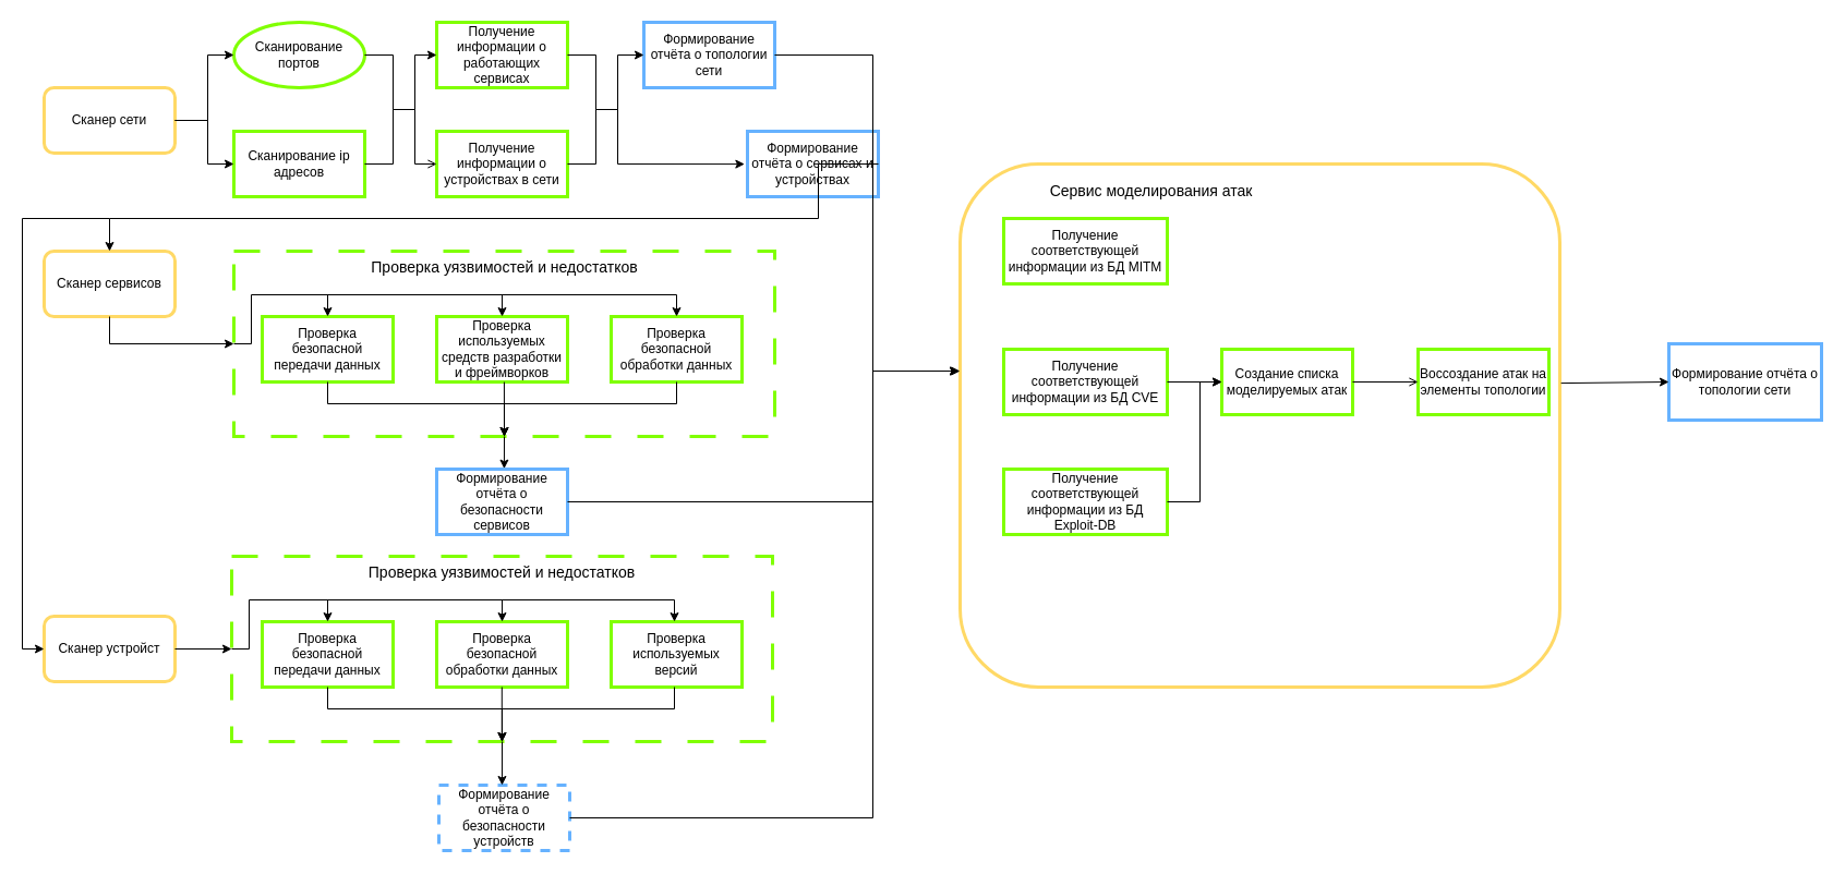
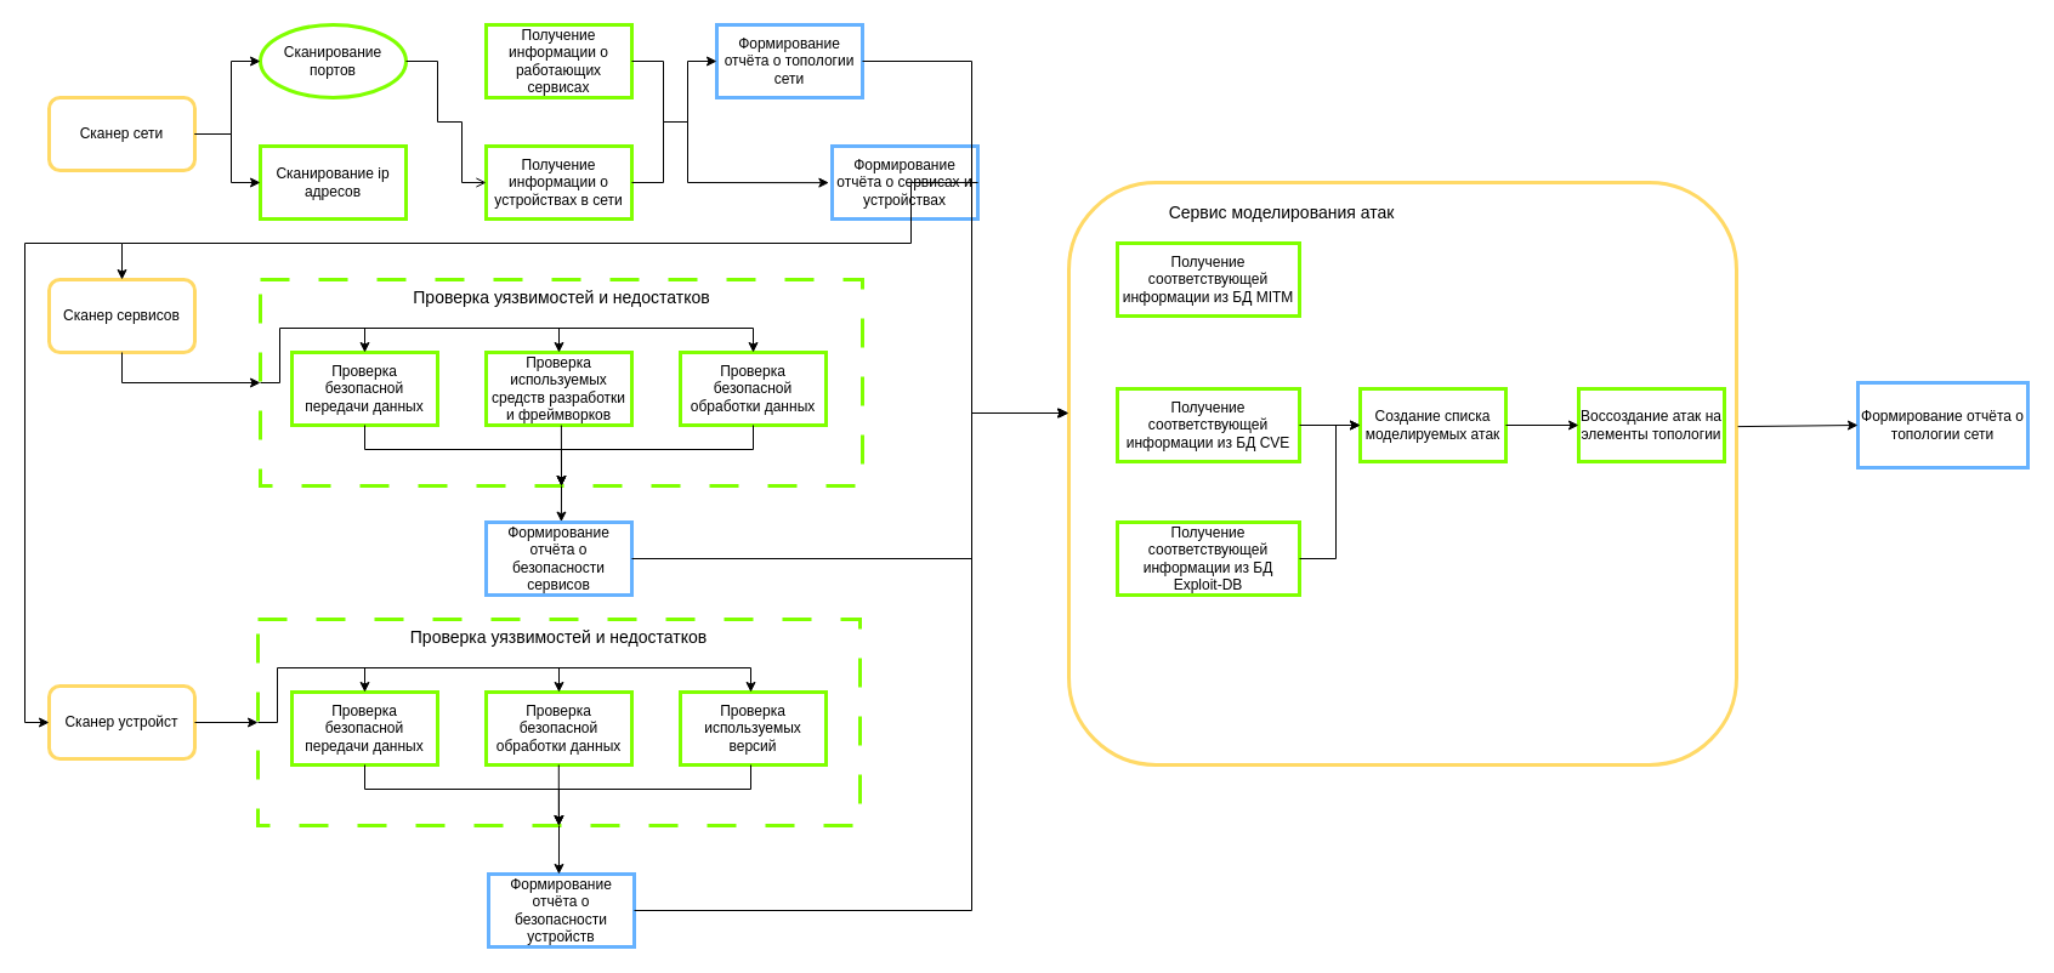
  <mxCell id="0" />
  <mxCell id="1" parent="0" />
  <mxCell id="2" value="" style="rounded=0;whiteSpace=wrap;html=1;dashed=1;dashPattern=8 8;strokeColor=#80FF00;strokeWidth=3;" vertex="1" parent="1"><mxGeometry x="214" y="230" width="496" height="170" as="geometry" /></mxCell>
  <mxCell id="3" value="" style="rounded=1;whiteSpace=wrap;html=1;strokeColor=#FFD966;strokeWidth=3;" vertex="1" parent="1"><mxGeometry x="880" y="150" width="550" height="480" as="geometry" /></mxCell>
  <mxCell id="4" value="Сканер сети " style="rounded=1;whiteSpace=wrap;html=1;strokeColor=#FFD966;strokeWidth=3;" vertex="1" parent="1"><mxGeometry x="40" y="80" width="120" height="60" as="geometry" /></mxCell>
  <mxCell id="5" value="Сканер сервисов " style="rounded=1;whiteSpace=wrap;html=1;strokeColor=#FFD966;strokeWidth=3;" vertex="1" parent="1"><mxGeometry x="40" y="230" width="120" height="60" as="geometry" /></mxCell>
  <mxCell id="6" value="Сканер устройст" style="rounded=1;whiteSpace=wrap;html=1;strokeColor=#FFD966;strokeWidth=3;" vertex="1" parent="1"><mxGeometry x="40" y="565" width="120" height="60" as="geometry" /></mxCell>
  <mxCell id="7" value="&lt;font style=&quot;font-size: 14px;&quot;&gt;Сервис моделирования атак&lt;/font&gt;" style="text;html=1;align=center;verticalAlign=middle;whiteSpace=wrap;rounded=0;" vertex="1" parent="1"><mxGeometry x="961" y="160" width="189" height="30" as="geometry" /></mxCell>
  <mxCell id="8" value="Сканирование портов" style="ellipse;whiteSpace=wrap;html=1;strokeColor=#80FF00;strokeWidth=3;" vertex="1" parent="1"><mxGeometry x="214" y="20" width="120" height="60" as="geometry" /></mxCell>
  <mxCell id="9" value="Сканирование ip адресов " style="rounded=0;whiteSpace=wrap;html=1;strokeColor=#80FF00;strokeWidth=3;" vertex="1" parent="1"><mxGeometry x="214" y="120" width="120" height="60" as="geometry" /></mxCell>
  <mxCell id="10" value="Получение информации о работающих сервисах" style="rounded=0;whiteSpace=wrap;html=1;strokeColor=#80FF00;strokeWidth=3;" vertex="1" parent="1"><mxGeometry x="400" y="20" width="120" height="60" as="geometry" /></mxCell>
  <mxCell id="11" value="Получение информации о устройствах в сети " style="rounded=0;whiteSpace=wrap;html=1;strokeColor=#80FF00;strokeWidth=3;" vertex="1" parent="1"><mxGeometry x="400" y="120" width="120" height="60" as="geometry" /></mxCell>
  <mxCell id="12" value="Формирование отчёта о топологии сети " style="rounded=0;whiteSpace=wrap;html=1;strokeColor=#66B2FF;strokeWidth=3;" vertex="1" parent="1"><mxGeometry x="590" y="20" width="120" height="60" as="geometry" /></mxCell>
  <mxCell id="13" value="Формирование отчёта о сервисах и устройствах " style="rounded=0;whiteSpace=wrap;html=1;strokeWidth=3;strokeColor=#66B2FF;" vertex="1" parent="1"><mxGeometry x="685" y="120" width="120" height="60" as="geometry" /></mxCell>
  <mxCell id="14" value="" style="endArrow=classic;html=1;rounded=0;entryX=0;entryY=0.5;entryDx=0;entryDy=0;" edge="1" parent="1" target="8"><mxGeometry width="50" height="50" relative="1" as="geometry"><mxPoint x="160" y="110" as="sourcePoint" /><mxPoint x="210" y="60" as="targetPoint" /><Array as="points"><mxPoint x="190" y="110" /><mxPoint x="190" y="50" /></Array></mxGeometry></mxCell>
  <mxCell id="15" value="" style="endArrow=classic;html=1;rounded=0;exitX=1;exitY=0.5;exitDx=0;exitDy=0;entryX=0;entryY=0.5;entryDx=0;entryDy=0;" edge="1" parent="1" source="4" target="9"><mxGeometry width="50" height="50" relative="1" as="geometry"><mxPoint x="190" y="180" as="sourcePoint" /><mxPoint x="240" y="130" as="targetPoint" /><Array as="points"><mxPoint x="190" y="110" /><mxPoint x="190" y="150" /></Array></mxGeometry></mxCell>
  <mxCell id="16" value="" style="endArrow=open;html=1;rounded=0;exitX=1;exitY=0.5;exitDx=0;exitDy=0;entryX=0;entryY=0.5;entryDx=0;entryDy=0;" edge="1" parent="1" source="8" target="11"><mxGeometry width="50" height="50" relative="1" as="geometry"><mxPoint x="340" y="60" as="sourcePoint" /><mxPoint x="390" y="10" as="targetPoint" /><Array as="points"><mxPoint x="360" y="50" /><mxPoint x="360" y="100" /><mxPoint x="380" y="100" /><mxPoint x="380" y="150" /></Array></mxGeometry></mxCell>
- <mxCell id="17" value="" style="endArrow=classic;html=1;rounded=0;exitX=1;exitY=0.5;exitDx=0;exitDy=0;entryX=0;entryY=0.5;entryDx=0;entryDy=0;" edge="1" parent="1" source="9" target="10"><mxGeometry width="50" height="50" relative="1" as="geometry"><mxPoint x="340" y="150" as="sourcePoint" /><mxPoint x="390" y="100" as="targetPoint" /><Array as="points"><mxPoint x="360" y="150" /><mxPoint x="360" y="100" /><mxPoint x="380" y="100" /><mxPoint x="380" y="50" /></Array></mxGeometry></mxCell>
  <mxCell id="18" value="" style="endArrow=classic;html=1;rounded=0;exitX=1;exitY=0.5;exitDx=0;exitDy=0;entryX=0;entryY=0.5;entryDx=0;entryDy=0;entryPerimeter=0;" edge="1" parent="1" target="12"><mxGeometry width="50" height="50" relative="1" as="geometry"><mxPoint x="520" y="150" as="sourcePoint" /><mxPoint x="586" y="50" as="targetPoint" /><Array as="points"><mxPoint x="546" y="150" /><mxPoint x="546" y="100" /><mxPoint x="566" y="100" /><mxPoint x="566" y="50" /></Array></mxGeometry></mxCell>
  <mxCell id="19" value="" style="endArrow=classic;html=1;rounded=0;exitX=1;exitY=0.5;exitDx=0;exitDy=0;entryX=-0.022;entryY=0.502;entryDx=0;entryDy=0;entryPerimeter=0;" edge="1" parent="1" target="13"><mxGeometry width="50" height="50" relative="1" as="geometry"><mxPoint x="520" y="50" as="sourcePoint" /><mxPoint x="586" y="150" as="targetPoint" /><Array as="points"><mxPoint x="546" y="50" /><mxPoint x="546" y="100" /><mxPoint x="566" y="100" /><mxPoint x="566" y="150" /></Array></mxGeometry></mxCell>
  <mxCell id="20" value="" style="endArrow=classic;html=1;rounded=0;exitX=1;exitY=0.5;exitDx=0;exitDy=0;entryX=0.5;entryY=0;entryDx=0;entryDy=0;" edge="1" parent="1" source="13" target="5"><mxGeometry width="50" height="50" relative="1" as="geometry"><mxPoint x="760" y="150" as="sourcePoint" /><mxPoint x="810" y="100" as="targetPoint" /><Array as="points"><mxPoint x="750" y="150" /><mxPoint x="750" y="200" /><mxPoint x="100" y="200" /></Array></mxGeometry></mxCell>
  <mxCell id="21" value="Проверка используемых средств разработки и фреймворков" style="rounded=0;whiteSpace=wrap;html=1;strokeColor=#80FF00;strokeWidth=3;" vertex="1" parent="1"><mxGeometry x="400" y="290" width="120" height="60" as="geometry" /></mxCell>
  <mxCell id="22" value="Проверка безопасной обработки данных" style="rounded=0;whiteSpace=wrap;html=1;strokeColor=#80FF00;strokeWidth=3;" vertex="1" parent="1"><mxGeometry x="560" y="290" width="120" height="60" as="geometry" /></mxCell>
  <mxCell id="23" value="Проверка безопасной передачи данных" style="rounded=0;whiteSpace=wrap;html=1;strokeWidth=3;strokeColor=#80FF00;" vertex="1" parent="1"><mxGeometry x="240" y="290" width="120" height="60" as="geometry" /></mxCell>
  <mxCell id="24" value="&lt;font style=&quot;font-size: 14px;&quot;&gt;Проверка уязвимостей и недостатков&lt;/font&gt;" style="text;html=1;align=center;verticalAlign=middle;whiteSpace=wrap;rounded=0;" vertex="1" parent="1"><mxGeometry x="330.5" y="230" width="263" height="30" as="geometry" /></mxCell>
  <mxCell id="25" value="" style="endArrow=classic;html=1;rounded=0;exitX=0.5;exitY=1;exitDx=0;exitDy=0;entryX=0;entryY=0.5;entryDx=0;entryDy=0;" edge="1" parent="1" source="5" target="2"><mxGeometry width="50" height="50" relative="1" as="geometry"><mxPoint x="140" y="360" as="sourcePoint" /><mxPoint x="190" y="310" as="targetPoint" /><Array as="points"><mxPoint x="100" y="315" /></Array></mxGeometry></mxCell>
  <mxCell id="26" value="" style="endArrow=classic;html=1;rounded=0;exitX=0;exitY=0.5;exitDx=0;exitDy=0;entryX=0.5;entryY=0;entryDx=0;entryDy=0;" edge="1" parent="1" source="2" target="22"><mxGeometry width="50" height="50" relative="1" as="geometry"><mxPoint x="220" y="320" as="sourcePoint" /><mxPoint x="270" y="270" as="targetPoint" /><Array as="points"><mxPoint x="230" y="315" /><mxPoint x="230" y="270" /><mxPoint x="620" y="270" /></Array></mxGeometry></mxCell>
  <mxCell id="27" value="" style="endArrow=classic;html=1;rounded=0;entryX=0.5;entryY=0;entryDx=0;entryDy=0;" edge="1" parent="1" target="23"><mxGeometry width="50" height="50" relative="1" as="geometry"><mxPoint x="300" y="270" as="sourcePoint" /><mxPoint x="280" y="280" as="targetPoint" /></mxGeometry></mxCell>
  <mxCell id="28" value="" style="endArrow=classic;html=1;rounded=0;entryX=0.5;entryY=0;entryDx=0;entryDy=0;" edge="1" parent="1" target="21"><mxGeometry width="50" height="50" relative="1" as="geometry"><mxPoint x="460" y="270" as="sourcePoint" /><mxPoint x="520" y="270" as="targetPoint" /></mxGeometry></mxCell>
  <mxCell id="29" value="Формирование отчёта о безопасности сервисов " style="rounded=0;whiteSpace=wrap;html=1;strokeColor=#66B2FF;strokeWidth=3;" vertex="1" parent="1"><mxGeometry x="400" y="430" width="120" height="60" as="geometry" /></mxCell>
  <mxCell id="30" value="" style="endArrow=classic;html=1;rounded=0;exitX=0.5;exitY=1;exitDx=0;exitDy=0;entryX=0.5;entryY=1;entryDx=0;entryDy=0;" edge="1" parent="1" source="23" target="2"><mxGeometry width="50" height="50" relative="1" as="geometry"><mxPoint x="310" y="370" as="sourcePoint" /><mxPoint x="360" y="320" as="targetPoint" /><Array as="points"><mxPoint x="300" y="370" /><mxPoint x="462" y="370" /></Array></mxGeometry></mxCell>
  <mxCell id="31" value="" style="endArrow=classic;html=1;rounded=0;exitX=0.516;exitY=1.001;exitDx=0;exitDy=0;entryX=0.5;entryY=1;entryDx=0;entryDy=0;exitPerimeter=0;" edge="1" parent="1" source="21" target="2"><mxGeometry width="50" height="50" relative="1" as="geometry"><mxPoint x="530" y="430" as="sourcePoint" /><mxPoint x="580" y="380" as="targetPoint" /></mxGeometry></mxCell>
  <mxCell id="32" value="" style="endArrow=classic;html=1;rounded=0;exitX=0.5;exitY=1;exitDx=0;exitDy=0;entryX=0.5;entryY=1;entryDx=0;entryDy=0;" edge="1" parent="1" source="22" target="2"><mxGeometry width="50" height="50" relative="1" as="geometry"><mxPoint x="530" y="410" as="sourcePoint" /><mxPoint x="580" y="360" as="targetPoint" /><Array as="points"><mxPoint x="620" y="370" /><mxPoint x="462" y="370" /></Array></mxGeometry></mxCell>
  <mxCell id="33" value="" style="endArrow=classic;html=1;rounded=0;exitX=0.5;exitY=1;exitDx=0;exitDy=0;entryX=0.516;entryY=-0.006;entryDx=0;entryDy=0;entryPerimeter=0;" edge="1" parent="1" source="2" target="29"><mxGeometry width="50" height="50" relative="1" as="geometry"><mxPoint x="570" y="450" as="sourcePoint" /><mxPoint x="620" y="400" as="targetPoint" /></mxGeometry></mxCell>
  <mxCell id="34" value="" style="rounded=0;whiteSpace=wrap;html=1;strokeColor=#80FF00;dashed=1;dashPattern=8 8;strokeWidth=3;" vertex="1" parent="1"><mxGeometry x="212" y="510" width="496" height="170" as="geometry" /></mxCell>
  <mxCell id="35" value="&lt;font style=&quot;font-size: 14px;&quot;&gt;Проверка уязвимостей и недостатков&lt;/font&gt;" style="text;html=1;align=center;verticalAlign=middle;whiteSpace=wrap;rounded=0;" vertex="1" parent="1"><mxGeometry x="335" y="510" width="250" height="30" as="geometry" /></mxCell>
  <mxCell id="36" value="Проверка безопасной передачи данных" style="rounded=0;whiteSpace=wrap;html=1;strokeColor=#80FF00;strokeWidth=3;" vertex="1" parent="1"><mxGeometry x="240" y="570" width="120" height="60" as="geometry" /></mxCell>
  <mxCell id="37" value="Проверка безопасной обработки данных" style="rounded=0;whiteSpace=wrap;html=1;strokeColor=#80FF00;strokeWidth=3;" vertex="1" parent="1"><mxGeometry x="400" y="570" width="120" height="60" as="geometry" /></mxCell>
  <mxCell id="38" value="Проверка используемых версий" style="rounded=0;whiteSpace=wrap;html=1;strokeColor=#80FF00;strokeWidth=3;" vertex="1" parent="1"><mxGeometry x="560" y="570" width="120" height="60" as="geometry" /></mxCell>
- <mxCell id="39" value="Формирование отчёта о безопасности устройств " style="rounded=0;whiteSpace=wrap;html=1;strokeColor=#66B2FF;strokeWidth=3;dashed=1;" vertex="1" parent="1"><mxGeometry x="402" y="720" width="120" height="60" as="geometry" /></mxCell>
+ <mxCell id="39" value="Формирование отчёта о безопасности устройств " style="rounded=0;whiteSpace=wrap;html=1;strokeColor=#66B2FF;strokeWidth=3;" vertex="1" parent="1"><mxGeometry x="402" y="720" width="120" height="60" as="geometry" /></mxCell>
  <mxCell id="40" value="" style="endArrow=classic;html=1;rounded=0;entryX=0;entryY=0.5;entryDx=0;entryDy=0;" edge="1" parent="1" target="6"><mxGeometry width="50" height="50" relative="1" as="geometry"><mxPoint x="100" y="200" as="sourcePoint" /><mxPoint x="110" y="350" as="targetPoint" /><Array as="points"><mxPoint x="20" y="200" /><mxPoint x="20" y="595" /></Array></mxGeometry></mxCell>
  <mxCell id="41" value="" style="endArrow=classic;html=1;rounded=0;exitX=0;exitY=0.5;exitDx=0;exitDy=0;entryX=0.5;entryY=0;entryDx=0;entryDy=0;" edge="1" parent="1"><mxGeometry width="50" height="50" relative="1" as="geometry"><mxPoint x="212" y="595" as="sourcePoint" /><mxPoint x="618" y="570" as="targetPoint" /><Array as="points"><mxPoint x="228" y="595" /><mxPoint x="228" y="550" /><mxPoint x="618" y="550" /></Array></mxGeometry></mxCell>
  <mxCell id="42" value="" style="endArrow=classic;html=1;rounded=0;exitX=1;exitY=0.5;exitDx=0;exitDy=0;entryX=0;entryY=0.5;entryDx=0;entryDy=0;" edge="1" parent="1" source="6" target="34"><mxGeometry width="50" height="50" relative="1" as="geometry"><mxPoint x="180" y="570" as="sourcePoint" /><mxPoint x="230" y="520" as="targetPoint" /></mxGeometry></mxCell>
  <mxCell id="43" value="" style="endArrow=classic;html=1;rounded=0;entryX=0.5;entryY=0;entryDx=0;entryDy=0;" edge="1" parent="1" target="36"><mxGeometry width="50" height="50" relative="1" as="geometry"><mxPoint x="300" y="550" as="sourcePoint" /><mxPoint x="360" y="430" as="targetPoint" /></mxGeometry></mxCell>
  <mxCell id="44" value="" style="endArrow=classic;html=1;rounded=0;entryX=0.5;entryY=0;entryDx=0;entryDy=0;" edge="1" parent="1" target="37"><mxGeometry width="50" height="50" relative="1" as="geometry"><mxPoint x="460" y="550" as="sourcePoint" /><mxPoint x="260" y="440" as="targetPoint" /></mxGeometry></mxCell>
  <mxCell id="45" value="" style="endArrow=classic;html=1;rounded=0;exitX=0.5;exitY=1;exitDx=0;exitDy=0;entryX=0.5;entryY=1;entryDx=0;entryDy=0;" edge="1" parent="1" target="34"><mxGeometry width="50" height="50" relative="1" as="geometry"><mxPoint x="300" y="630" as="sourcePoint" /><mxPoint x="462" y="680" as="targetPoint" /><Array as="points"><mxPoint x="300" y="650" /><mxPoint x="460" y="650" /></Array></mxGeometry></mxCell>
  <mxCell id="46" value="" style="endArrow=classic;html=1;rounded=0;exitX=0.5;exitY=1;exitDx=0;exitDy=0;" edge="1" parent="1"><mxGeometry width="50" height="50" relative="1" as="geometry"><mxPoint x="618" y="630" as="sourcePoint" /><mxPoint x="460" y="680" as="targetPoint" /><Array as="points"><mxPoint x="618" y="650" /><mxPoint x="460" y="650" /></Array></mxGeometry></mxCell>
  <mxCell id="47" value="" style="endArrow=classic;html=1;rounded=0;exitX=0.516;exitY=1.001;exitDx=0;exitDy=0;entryX=0.5;entryY=1;entryDx=0;entryDy=0;exitPerimeter=0;" edge="1" parent="1"><mxGeometry width="50" height="50" relative="1" as="geometry"><mxPoint x="459.8" y="630" as="sourcePoint" /><mxPoint x="459.8" y="680" as="targetPoint" /></mxGeometry></mxCell>
  <mxCell id="48" value="" style="endArrow=classic;html=1;rounded=0;exitX=0.5;exitY=1;exitDx=0;exitDy=0;entryX=0.483;entryY=0;entryDx=0;entryDy=0;entryPerimeter=0;" edge="1" parent="1" source="34" target="39"><mxGeometry width="50" height="50" relative="1" as="geometry"><mxPoint x="510" y="730" as="sourcePoint" /><mxPoint x="560" y="680" as="targetPoint" /></mxGeometry></mxCell>
  <mxCell id="49" value="" style="endArrow=classic;html=1;rounded=0;exitX=1;exitY=0.5;exitDx=0;exitDy=0;" edge="1" parent="1" source="12"><mxGeometry width="50" height="50" relative="1" as="geometry"><mxPoint x="820" y="80" as="sourcePoint" /><mxPoint x="879" y="340" as="targetPoint" /><Array as="points"><mxPoint x="800" y="50" /><mxPoint x="800" y="340" /></Array></mxGeometry></mxCell>
  <mxCell id="50" value="" style="endArrow=classic;html=1;rounded=0;exitX=1;exitY=0.5;exitDx=0;exitDy=0;" edge="1" parent="1" source="29"><mxGeometry width="50" height="50" relative="1" as="geometry"><mxPoint x="730" y="470" as="sourcePoint" /><mxPoint x="880" y="340" as="targetPoint" /><Array as="points"><mxPoint x="800" y="460" /><mxPoint x="800" y="340" /></Array></mxGeometry></mxCell>
  <mxCell id="51" value="" style="endArrow=classic;html=1;rounded=0;exitX=1;exitY=0.5;exitDx=0;exitDy=0;" edge="1" parent="1" source="39"><mxGeometry width="50" height="50" relative="1" as="geometry"><mxPoint x="810" y="670" as="sourcePoint" /><mxPoint x="879" y="340" as="targetPoint" /><Array as="points"><mxPoint x="800" y="750" /><mxPoint x="800" y="340" /></Array></mxGeometry></mxCell>
  <mxCell id="52" value="Получение соответствующей информации из БД MITM" style="rounded=0;whiteSpace=wrap;html=1;strokeColor=#80FF00;strokeWidth=3;" vertex="1" parent="1"><mxGeometry x="920" y="200" width="150" height="60" as="geometry" /></mxCell>
  <mxCell id="53" value="Получение соответствующей информации из БД CVE" style="rounded=0;whiteSpace=wrap;html=1;strokeColor=#80FF00;strokeWidth=3;" vertex="1" parent="1"><mxGeometry x="920" y="320" width="150" height="60" as="geometry" /></mxCell>
  <mxCell id="54" value="Получение соответствующей информации из БД Exploit-DB" style="rounded=0;whiteSpace=wrap;html=1;strokeColor=#80FF00;strokeWidth=3;" vertex="1" parent="1"><mxGeometry x="920" y="430" width="150" height="60" as="geometry" /></mxCell>
  <mxCell id="55" value="Создание списка моделируемых атак" style="rounded=0;whiteSpace=wrap;html=1;strokeWidth=3;strokeColor=#80FF00;" vertex="1" parent="1"><mxGeometry x="1120" y="320" width="120" height="60" as="geometry" /></mxCell>
  <mxCell id="56" value="" style="endArrow=classic;html=1;rounded=0;exitX=1;exitY=0.5;exitDx=0;exitDy=0;entryX=0;entryY=0.5;entryDx=0;entryDy=0;" edge="1" parent="1" source="54" target="55"><mxGeometry width="50" height="50" relative="1" as="geometry"><mxPoint x="1080" y="410" as="sourcePoint" /><mxPoint x="1130" y="360" as="targetPoint" /><Array as="points"><mxPoint x="1100" y="460" /><mxPoint x="1100" y="350" /></Array></mxGeometry></mxCell>
  <mxCell id="57" value="" style="endArrow=classic;html=1;rounded=0;exitX=1;exitY=0.5;exitDx=0;exitDy=0;entryX=0;entryY=0.5;entryDx=0;entryDy=0;" edge="1" parent="1" source="53" target="55"><mxGeometry width="50" height="50" relative="1" as="geometry"><mxPoint x="1170" y="300" as="sourcePoint" /><mxPoint x="1220" y="250" as="targetPoint" /></mxGeometry></mxCell>
  <mxCell id="58" value="Воссоздание атак на элементы топологии" style="rounded=0;whiteSpace=wrap;html=1;strokeColor=#80FF00;strokeWidth=3;" vertex="1" parent="1"><mxGeometry x="1300" y="320" width="120" height="60" as="geometry" /></mxCell>
- <mxCell id="59" value="" style="endArrow=open;html=1;rounded=0;exitX=1;exitY=0.5;exitDx=0;exitDy=0;entryX=0;entryY=0.5;entryDx=0;entryDy=0;" edge="1" parent="1" source="55" target="58"><mxGeometry width="50" height="50" relative="1" as="geometry"><mxPoint x="1250" y="360" as="sourcePoint" /><mxPoint x="1300" y="310" as="targetPoint" /></mxGeometry></mxCell>
+ <mxCell id="59" value="" style="endArrow=classic;html=1;rounded=0;exitX=1;exitY=0.5;exitDx=0;exitDy=0;entryX=0;entryY=0.5;entryDx=0;entryDy=0;" edge="1" parent="1" source="55" target="58"><mxGeometry width="50" height="50" relative="1" as="geometry"><mxPoint x="1250" y="360" as="sourcePoint" /><mxPoint x="1300" y="310" as="targetPoint" /></mxGeometry></mxCell>
  <mxCell id="60" value="Формирование отчёта о топологии сети " style="rounded=0;whiteSpace=wrap;html=1;strokeColor=#66B2FF;strokeWidth=3;" vertex="1" parent="1"><mxGeometry x="1530" y="315" width="140" height="70" as="geometry" /></mxCell>
  <mxCell id="61" value="" style="endArrow=classic;html=1;rounded=0;exitX=1.002;exitY=0.419;exitDx=0;exitDy=0;entryX=0;entryY=0.5;entryDx=0;entryDy=0;exitPerimeter=0;" edge="1" parent="1" source="3" target="60"><mxGeometry width="50" height="50" relative="1" as="geometry"><mxPoint x="1510" y="480" as="sourcePoint" /><mxPoint x="1560" y="430" as="targetPoint" /></mxGeometry></mxCell>
